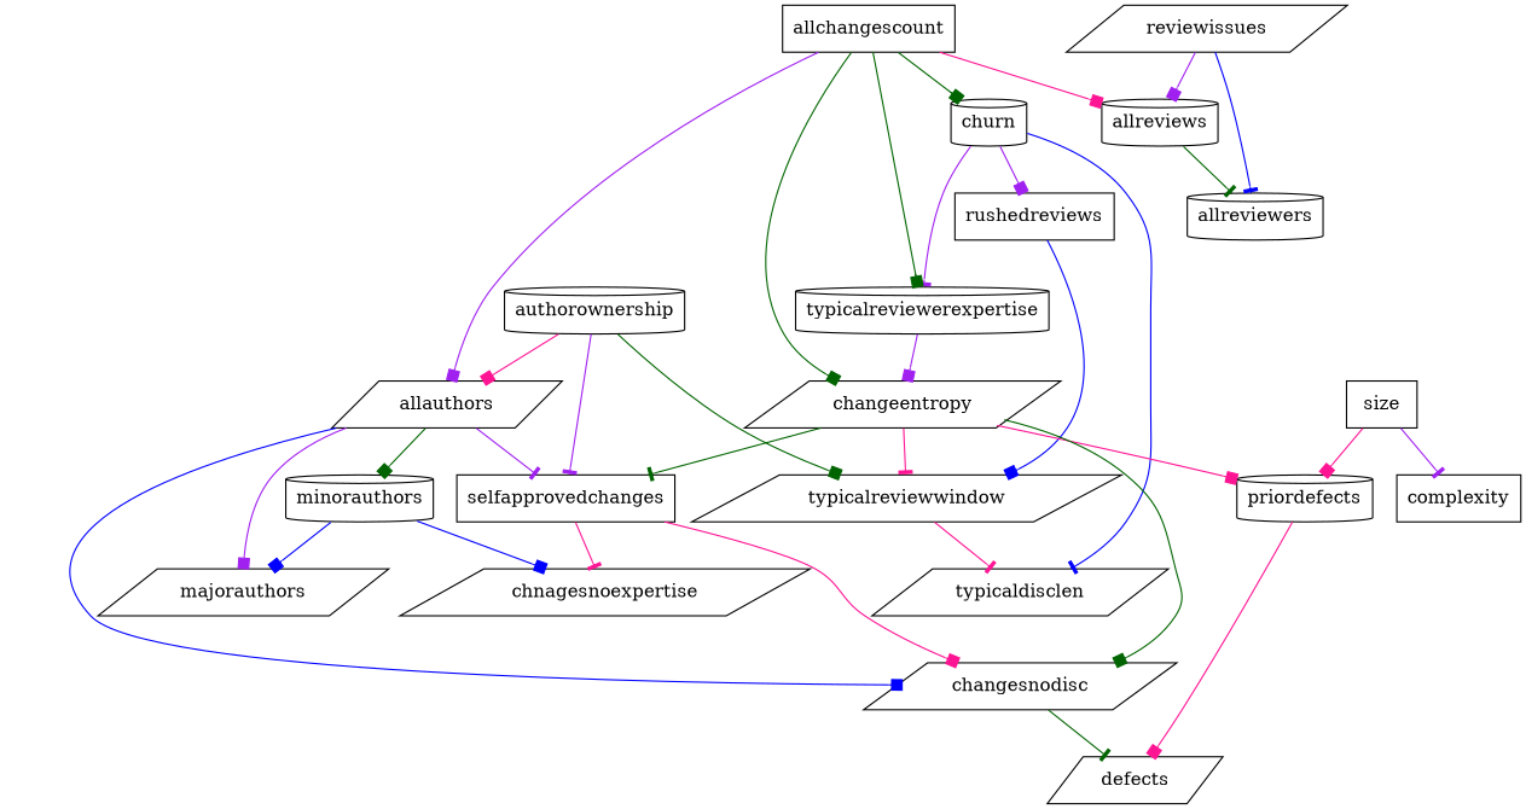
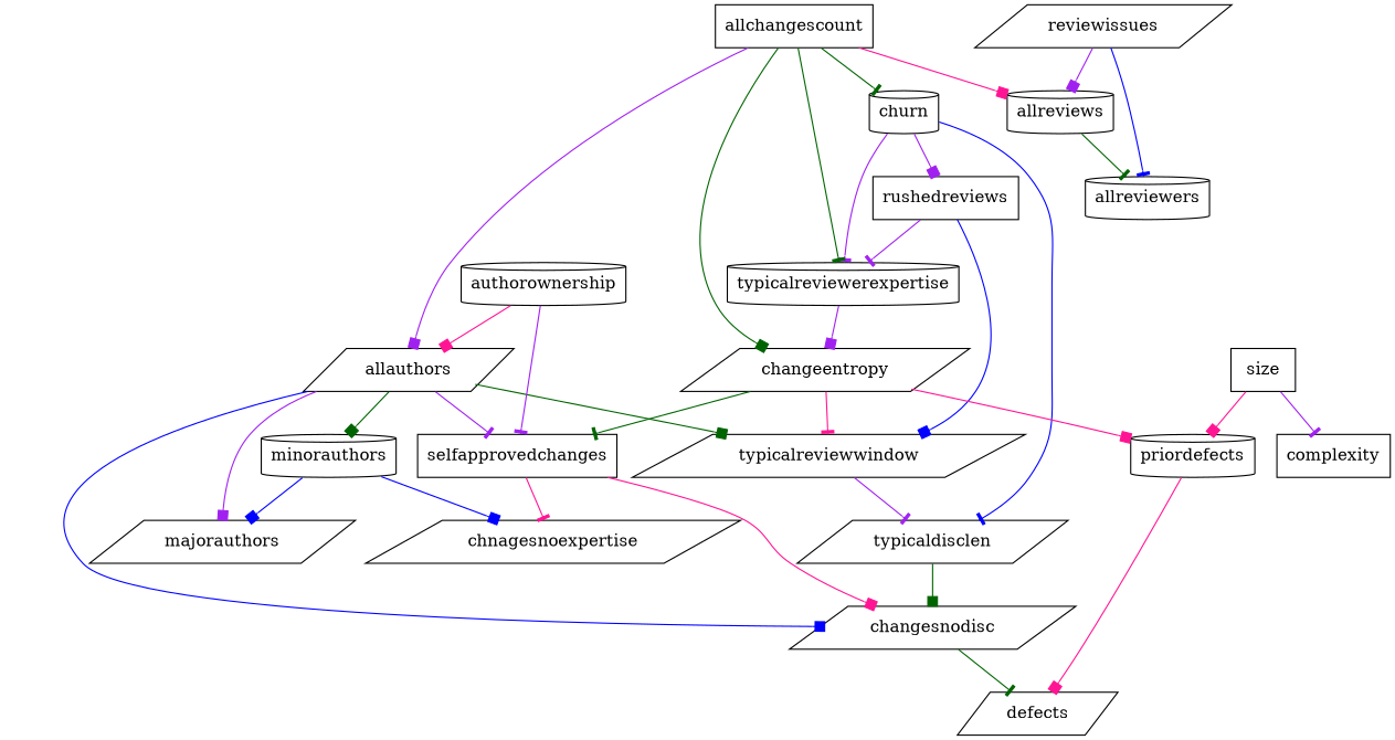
  digraph {
    node [shape=parallelogram]
    edge [arrowhead=box color=purple dir=forward]
    size [shape=box]
    complexity [shape=box]
    priordefects [shape=cylinder]
    defects
    churn [shape=cylinder]
    rushedreviews [shape=box]
    typicaldisclen
    typicalreviewerexpertise [shape=cylinder]
    typicalreviewwindow
    changesnodisc
    changeentropy
    allchangescount [shape=box]
    allauthors
    allreviews [shape=cylinder]
    selfapprovedchanges [shape=box]
    minorauthors [shape=cylinder]
    majorauthors
    chnagesnoexpertise
    authorownership [shape=cylinder]
    reviewissues
    allreviewers [shape=cylinder]
    size -> complexity [arrowhead=tee]
    size -> priordefects [color=deeppink]
    priordefects -> defects [color=deeppink]
    churn -> rushedreviews
    churn -> typicaldisclen [arrowhead=tee color=blue]
    churn -> typicalreviewerexpertise [arrowhead=tee]
+   rushedreviews -> typicalreviewerexpertise [arrowhead=tee]
    rushedreviews -> typicalreviewwindow [color=blue]
-   changeentropy -> changesnodisc [color=darkgreen]
+   typicaldisclen -> changesnodisc [color=darkgreen]
    typicalreviewerexpertise -> changeentropy
-   typicalreviewwindow -> typicaldisclen [arrowhead=tee color=deeppink]
+   typicalreviewwindow -> typicaldisclen [arrowhead=tee]
    changesnodisc -> defects [arrowhead=tee color=darkgreen]
    changeentropy -> priordefects [color=deeppink]
    changeentropy -> typicalreviewwindow [arrowhead=tee color=deeppink]
    changeentropy -> selfapprovedchanges [arrowhead=tee color=darkgreen]
-   allchangescount -> churn [color=darkgreen]
-   allchangescount -> typicalreviewerexpertise [color=darkgreen]
+   allchangescount -> churn [arrowhead=tee color=darkgreen]
+   allchangescount -> typicalreviewerexpertise [arrowhead=tee color=darkgreen]
    allchangescount -> changeentropy [color=darkgreen]
    allchangescount -> allauthors
    allchangescount -> allreviews [color=deeppink]
    allauthors -> changesnodisc [color=blue]
    allauthors -> selfapprovedchanges [arrowhead=tee]
    allauthors -> minorauthors [color=darkgreen]
    allauthors -> majorauthors
    allreviews -> allreviewers [arrowhead=tee color=darkgreen]
    selfapprovedchanges -> changesnodisc [color=deeppink]
    selfapprovedchanges -> chnagesnoexpertise [arrowhead=tee color=deeppink]
    minorauthors -> majorauthors [color=blue]
    minorauthors -> chnagesnoexpertise [color=blue]
-   authorownership -> typicalreviewwindow [color=darkgreen]
+   allauthors -> typicalreviewwindow [color=darkgreen]
    authorownership -> allauthors [color=deeppink]
    authorownership -> selfapprovedchanges [arrowhead=tee]
    reviewissues -> allreviews
    reviewissues -> allreviewers [arrowhead=tee color=blue]
  }
